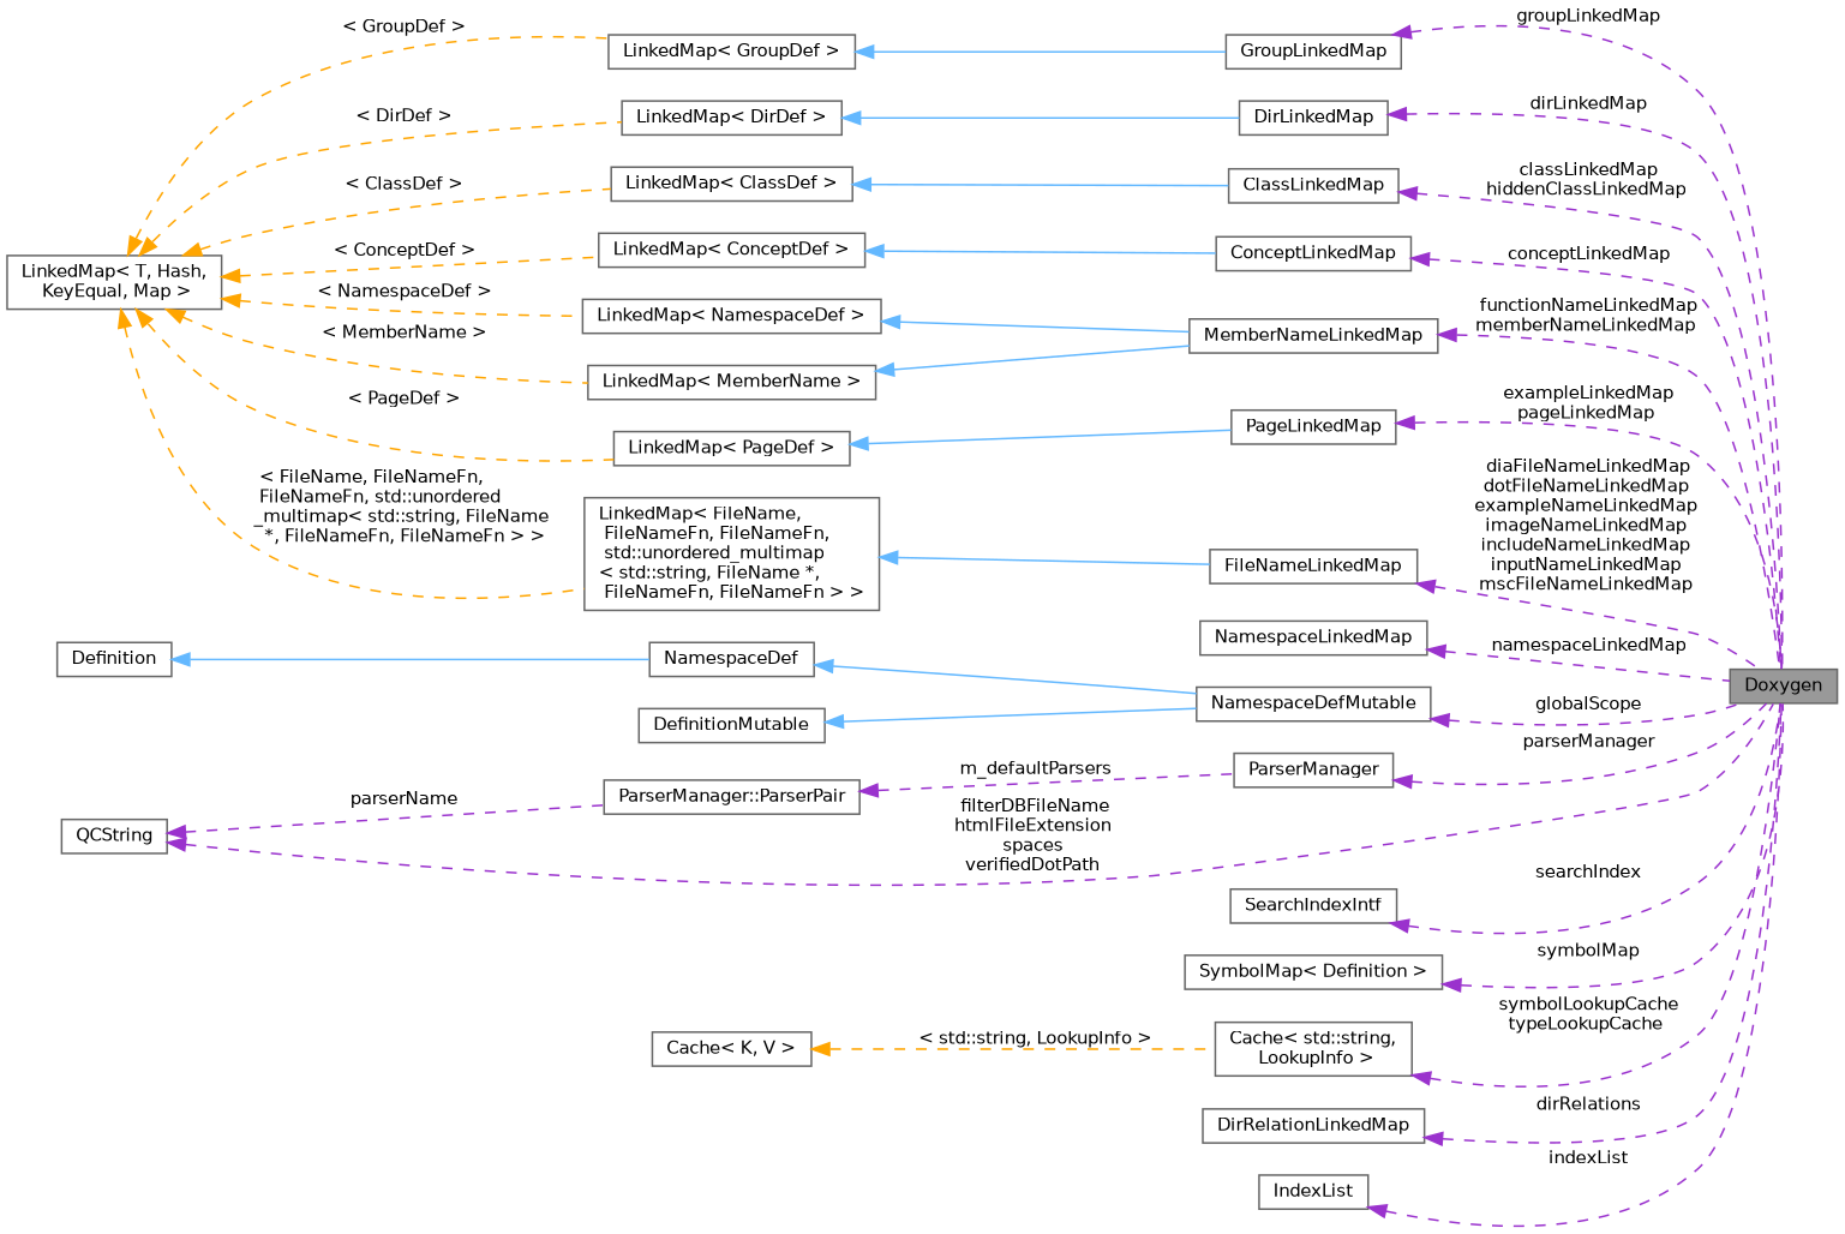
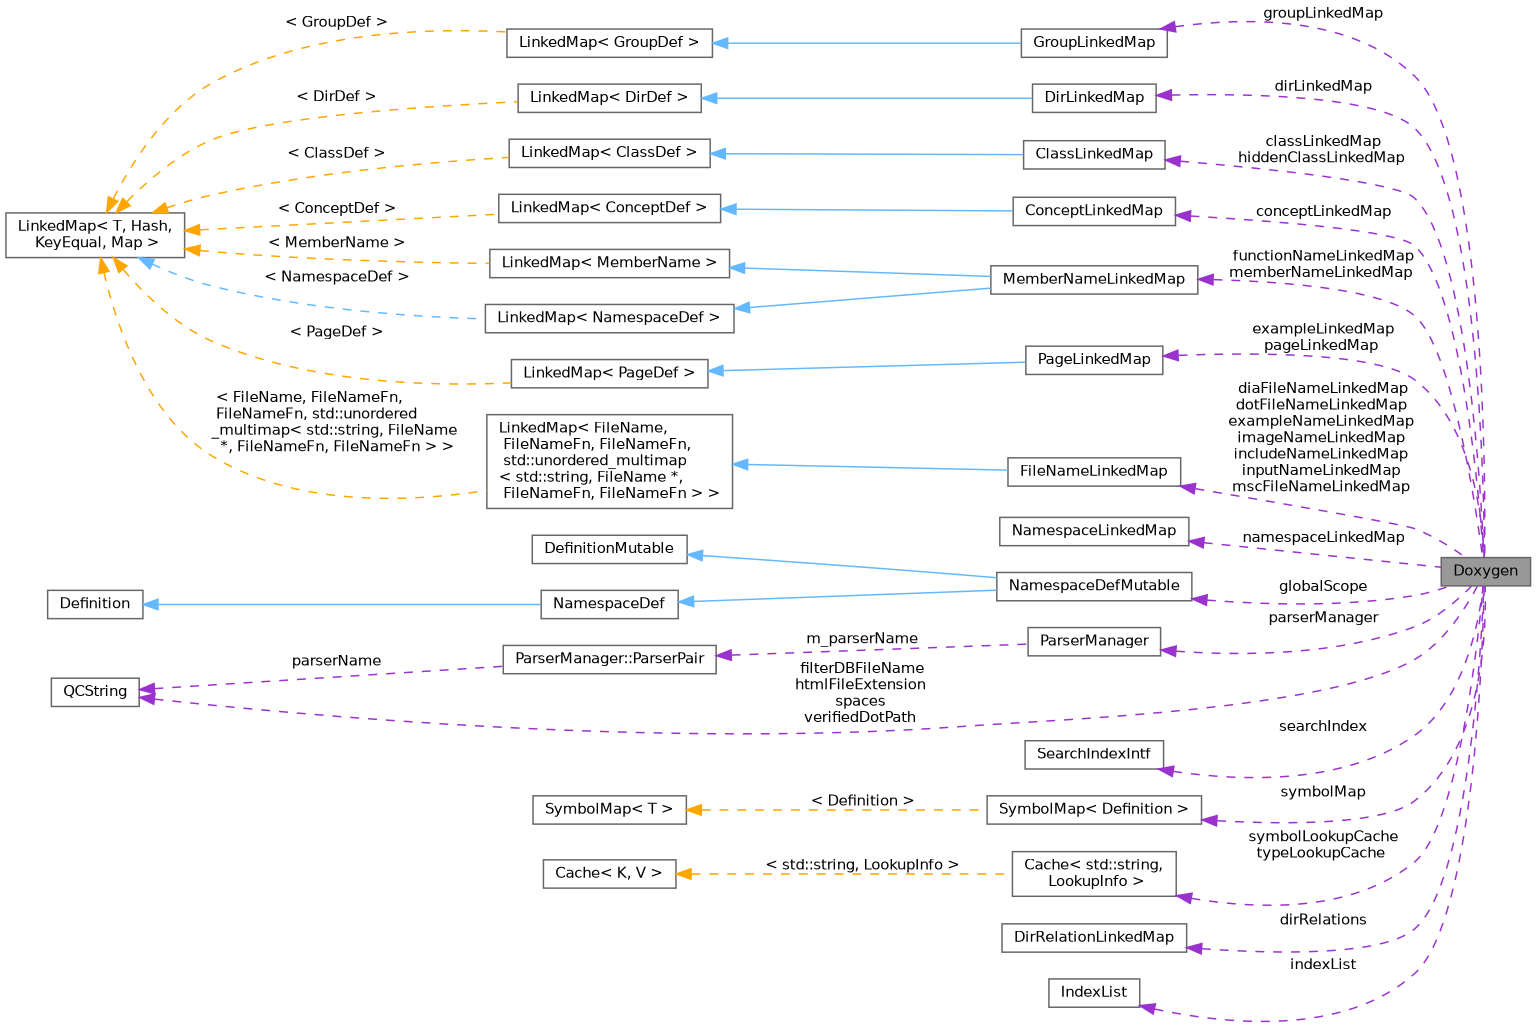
  digraph {
    rankdir=LR
    node [color=gray40 fillcolor=white fontname=Helvetica fontsize=10 shape=box style=filled]
    edge [color=darkorchid3 dir=back fontname=Helvetica fontsize=10 labelfontname=Helvetica labelfontsize=10 style=dashed]
    n1 [fillcolor=grey60 fontcolor=black height=0.2 label=Doxygen width=0.4]
    n2 [height=0.2 label=ClassLinkedMap width=0.4]
    n3 [height=0.2 label="LinkedMap\< ClassDef \>" width=0.4]
    n4 [height=0.2 label="LinkedMap\< T, Hash,\l KeyEqual, Map \>" width=0.4]
    n5 [height=0.2 label="LinkedMap\< ConceptDef \>" width=0.4]
    n6 [height=0.2 label="LinkedMap\< PageDef \>" width=0.4]
    n7 [height=0.2 label="LinkedMap\< FileName,\l FileNameFn, FileNameFn,\l std::unordered_multimap\l\< std::string, FileName *,\l FileNameFn, FileNameFn \> \>" width=0.4]
    n8 [height=0.2 label="LinkedMap\< MemberName \>" width=0.4]
    n9 [height=0.2 label="LinkedMap\< GroupDef \>" width=0.4]
    n10 [height=0.2 label="LinkedMap\< NamespaceDef \>" width=0.4]
    n11 [height=0.2 label="LinkedMap\< DirDef \>" width=0.4]
    n12 [height=0.2 label=ConceptLinkedMap width=0.4]
    n13 [height=0.2 label=PageLinkedMap width=0.4]
    n14 [height=0.2 label=FileNameLinkedMap width=0.4]
    n15 [height=0.2 label=MemberNameLinkedMap width=0.4]
    n16 [height=0.2 label=GroupLinkedMap width=0.4]
    n17 [height=0.2 label=DirLinkedMap width=0.4]
    n18 [height=0.2 label=NamespaceLinkedMap width=0.4]
    n19 [height=0.2 label=NamespaceDefMutable width=0.4]
    n20 [height=0.2 label=DefinitionMutable width=0.4]
    n21 [height=0.2 label=NamespaceDef width=0.4]
    n22 [height=0.2 label=Definition width=0.4]
    n23 [height=0.2 label=QCString width=0.4]
    n24 [height=0.2 label="ParserManager::ParserPair" width=0.4]
    n25 [height=0.2 label=ParserManager width=0.4]
    n26 [height=0.2 label=SearchIndexIntf width=0.4]
    n27 [height=0.2 label="SymbolMap\< Definition \>" width=0.4]
+   n28 [height=0.2 label="SymbolMap\< T \>" width=0.4]
    n29 [height=0.2 label="Cache\< std::string,\l LookupInfo \>" width=0.4]
    n30 [height=0.2 label="Cache\< K, V \>" width=0.4]
    n31 [height=0.2 label=DirRelationLinkedMap width=0.4]
    n32 [height=0.2 label=IndexList width=0.4]
    n2 -> n1 [label=" classLinkedMap\nhiddenClassLinkedMap"]
    n3 -> n2 [color=steelblue1 style=solid]
    n4 -> n3 [color=orange label=" \< ClassDef \>"]
    n4 -> n5 [color=orange label=" \< ConceptDef \>"]
    n4 -> n6 [color=orange label=" \< PageDef \>"]
    n4 -> n7 [color=orange label=" \< FileName, FileNameFn,\l FileNameFn, std::unordered\l_multimap\< std::string, FileName\l *, FileNameFn, FileNameFn \> \>"]
    n4 -> n8 [color=orange label=" \< MemberName \>"]
    n4 -> n9 [color=orange label=" \< GroupDef \>"]
-   n4 -> n10 [color=orange label=" \< NamespaceDef \>"]
+   n4 -> n10 [color=steelblue1 label=" \< NamespaceDef \>"]
    n4 -> n11 [color=orange label=" \< DirDef \>"]
    n5 -> n12 [color=steelblue1 style=solid]
    n6 -> n13 [color=steelblue1 style=solid]
    n7 -> n14 [color=steelblue1 style=solid]
    n8 -> n15 [color=steelblue1 style=solid]
    n9 -> n16 [color=steelblue1 style=solid]
    n10 -> n15 [color=steelblue1 style=solid]
    n11 -> n17 [color=steelblue1 style=solid]
    n12 -> n1 [label=" conceptLinkedMap"]
    n13 -> n1 [label=" exampleLinkedMap\npageLinkedMap"]
    n14 -> n1 [label=" diaFileNameLinkedMap\ndotFileNameLinkedMap\nexampleNameLinkedMap\nimageNameLinkedMap\nincludeNameLinkedMap\ninputNameLinkedMap\nmscFileNameLinkedMap"]
    n15 -> n1 [label=" functionNameLinkedMap\nmemberNameLinkedMap"]
    n16 -> n1 [label=" groupLinkedMap"]
    n17 -> n1 [label=" dirLinkedMap"]
    n18 -> n1 [label=" namespaceLinkedMap"]
    n19 -> n1 [label=" globalScope"]
    n20 -> n19 [color=steelblue1 style=solid]
    n21 -> n19 [color=steelblue1 style=solid]
    n22 -> n21 [color=steelblue1 style=solid]
    n23 -> n1 [label=" filterDBFileName\nhtmlFileExtension\nspaces\nverifiedDotPath"]
    n23 -> n24 [label=" parserName"]
-   n24 -> n25 [label=" m_defaultParsers"]
+   n24 -> n25 [label=" m_parserName"]
    n25 -> n1 [label=" parserManager"]
    n26 -> n1 [label=" searchIndex"]
    n27 -> n1 [label=" symbolMap"]
+   n28 -> n27 [color=orange label=" \< Definition \>"]
    n29 -> n1 [label=" symbolLookupCache\ntypeLookupCache"]
    n30 -> n29 [color=orange label=" \< std::string, LookupInfo \>"]
    n31 -> n1 [label=" dirRelations"]
    n32 -> n1 [label=" indexList"]
  }
